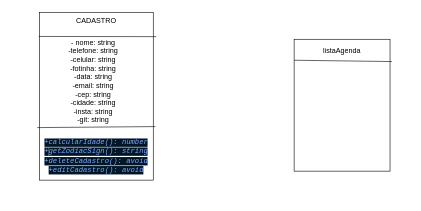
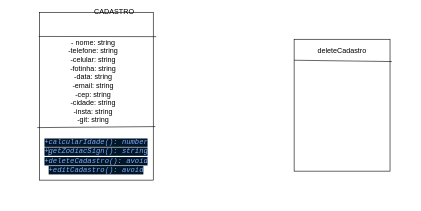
  <mxCell id="0" />
  <mxCell id="1" parent="0" />
  <mxCell id="2" value="" style="rounded=0;whiteSpace=wrap;html=1;rotation=-90;" vertex="1" parent="1"><mxGeometry x="20" y="65" width="280" height="190" as="geometry" /></mxCell>
- <mxCell id="3" value="CADASTRO" style="text;html=1;strokeColor=none;fillColor=none;align=center;verticalAlign=middle;whiteSpace=wrap;rounded=0;" vertex="1" parent="1"><mxGeometry x="130" y="20" width="60" height="30" as="geometry" /></mxCell>
+ <mxCell id="3" value="CADASTRO" style="text;html=1;strokeColor=none;fillColor=none;align=center;verticalAlign=middle;whiteSpace=wrap;rounded=0;" vertex="1" parent="1"><mxGeometry x="160" y="5" width="60" height="30" as="geometry" /></mxCell>
  <mxCell id="4" value="" style="endArrow=none;html=1;exitX=0.856;exitY=-0.005;exitDx=0;exitDy=0;exitPerimeter=0;entryX=0.855;entryY=1.026;entryDx=0;entryDy=0;entryPerimeter=0;" edge="1" parent="1" source="2" target="2"><mxGeometry width="50" height="50" relative="1" as="geometry"><mxPoint x="140" y="110" as="sourcePoint" /><mxPoint x="190" y="60" as="targetPoint" /></mxGeometry></mxCell>
  <mxCell id="5" value="" style="rounded=0;whiteSpace=wrap;html=1;rotation=-90;" vertex="1" parent="1"><mxGeometry x="460" y="95" width="220" height="160" as="geometry" /></mxCell>
- <mxCell id="6" value="listaAgenda" style="text;html=1;strokeColor=none;fillColor=none;align=center;verticalAlign=middle;whiteSpace=wrap;rounded=0;" vertex="1" parent="1"><mxGeometry x="530" y="65" width="80" height="40" as="geometry" /></mxCell>
+ <mxCell id="6" value="deleteCadastro" style="text;html=1;strokeColor=none;fillColor=none;align=center;verticalAlign=middle;whiteSpace=wrap;rounded=0;" vertex="1" parent="1"><mxGeometry x="530" y="65" width="80" height="40" as="geometry" /></mxCell>
  <mxCell id="7" value="" style="endArrow=none;html=1;entryX=0.831;entryY=1.019;entryDx=0;entryDy=0;entryPerimeter=0;" edge="1" parent="1" target="5"><mxGeometry width="50" height="50" relative="1" as="geometry"><mxPoint x="490" y="100" as="sourcePoint" /><mxPoint x="420" y="190" as="targetPoint" /><Array as="points"><mxPoint x="490" y="100" /></Array></mxGeometry></mxCell>
  <mxCell id="8" value="" style="endArrow=none;html=1;exitX=0.313;exitY=-0.018;exitDx=0;exitDy=0;exitPerimeter=0;entryX=0.319;entryY=1.018;entryDx=0;entryDy=0;entryPerimeter=0;" edge="1" parent="1" source="2" target="2"><mxGeometry width="50" height="50" relative="1" as="geometry"><mxPoint x="310" y="230" as="sourcePoint" /><mxPoint x="360" y="180" as="targetPoint" /></mxGeometry></mxCell>
  <mxCell id="9" value="&lt;i style=&quot;color: rgb(130, 170, 255); font-family: Consolas, &amp;quot;Courier New&amp;quot;, monospace; background-color: rgb(1, 22, 39);&quot;&gt;&lt;font style=&quot;font-size: 12px;&quot;&gt;+calcularIdade(): number&lt;br&gt;+&lt;/font&gt;&lt;/i&gt;&lt;span style=&quot;color: rgb(130, 170, 255); font-style: italic; background-color: rgb(1, 22, 39); font-family: Consolas, &amp;quot;Courier New&amp;quot;, monospace;&quot;&gt;&lt;font style=&quot;font-size: 12px;&quot;&gt;getZodiacSign(): string&lt;br&gt;+deleteCadastro(): avoid&lt;br&gt;+editCadastro(): avoid&lt;/font&gt;&lt;br&gt;&lt;/span&gt;" style="text;html=1;strokeColor=none;fillColor=none;align=center;verticalAlign=middle;whiteSpace=wrap;rounded=0;" vertex="1" parent="1"><mxGeometry x="65" y="190" width="190" height="140" as="geometry" /></mxCell>
  <mxCell id="10" value="- nome: string&lt;br&gt;-telefone: string&lt;br&gt;-celular: string&lt;br&gt;-fotinha: string&lt;br&gt;-data: string&lt;br&gt;-email: string&lt;br&gt;-cep: string&lt;br&gt;-cidade: string&lt;br&gt;-insta: string&lt;br&gt;-git: string" style="text;html=1;strokeColor=none;fillColor=none;align=center;verticalAlign=middle;whiteSpace=wrap;rounded=0;fontSize=12;" vertex="1" parent="1"><mxGeometry x="65" y="50" width="180" height="170" as="geometry" /></mxCell>
